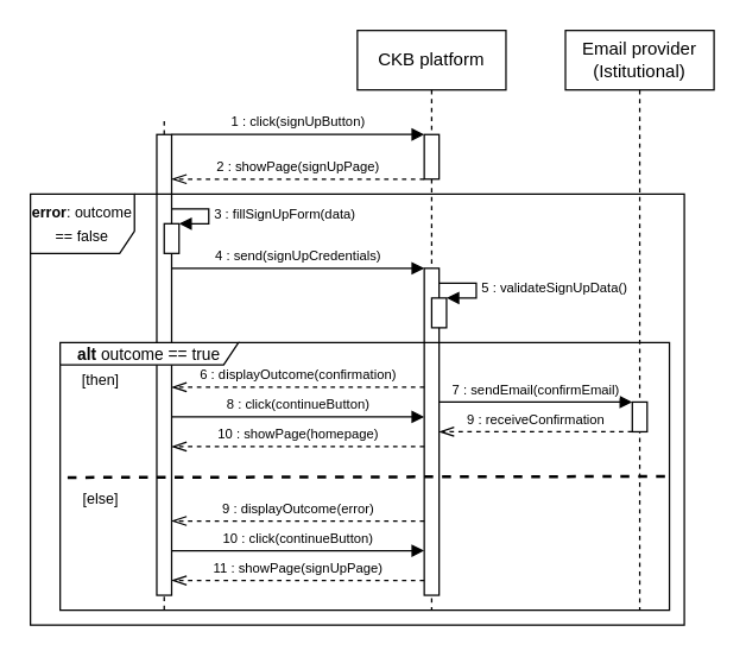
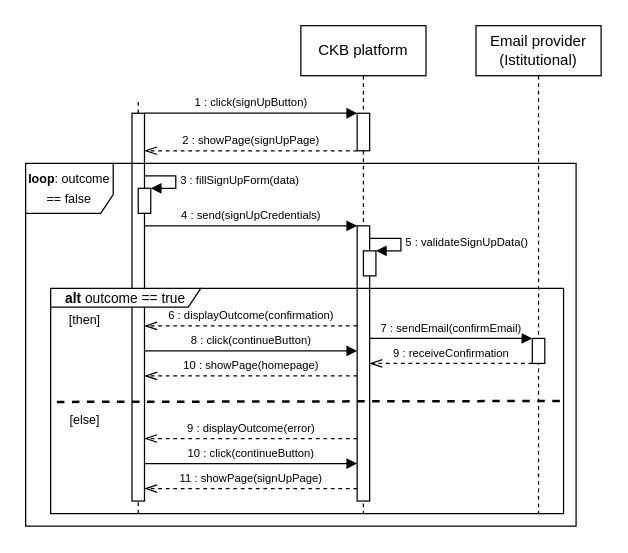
  <mxCell id="0" />
  <mxCell id="1" parent="0" />
  <mxCell id="2" value="CKB platform" style="shape=umlLifeline;perimeter=lifelinePerimeter;whiteSpace=wrap;html=1;container=0;dropTarget=0;collapsible=0;recursiveResize=0;outlineConnect=0;portConstraint=eastwest;newEdgeStyle={&quot;edgeStyle&quot;:&quot;elbowEdgeStyle&quot;,&quot;elbow&quot;:&quot;vertical&quot;,&quot;curved&quot;:0,&quot;rounded&quot;:0};" vertex="1" parent="1"><mxGeometry x="240" y="20" width="100" height="390" as="geometry" /></mxCell>
  <mxCell id="3" value="" style="html=1;points=[];perimeter=orthogonalPerimeter;outlineConnect=0;targetShapes=umlLifeline;portConstraint=eastwest;newEdgeStyle={&quot;edgeStyle&quot;:&quot;elbowEdgeStyle&quot;,&quot;elbow&quot;:&quot;vertical&quot;,&quot;curved&quot;:0,&quot;rounded&quot;:0};" vertex="1" parent="2"><mxGeometry x="45" y="70" width="10" height="30" as="geometry" /></mxCell>
  <mxCell id="4" value="" style="html=1;points=[];perimeter=orthogonalPerimeter;outlineConnect=0;targetShapes=umlLifeline;portConstraint=eastwest;newEdgeStyle={&quot;edgeStyle&quot;:&quot;elbowEdgeStyle&quot;,&quot;elbow&quot;:&quot;vertical&quot;,&quot;curved&quot;:0,&quot;rounded&quot;:0};" vertex="1" parent="2"><mxGeometry x="45" y="160" width="10" height="220" as="geometry" /></mxCell>
  <mxCell id="5" value="" style="html=1;points=[[0,0,0,0,5],[0,1,0,0,-5],[1,0,0,0,5],[1,1,0,0,-5]];perimeter=orthogonalPerimeter;outlineConnect=0;targetShapes=umlLifeline;portConstraint=eastwest;newEdgeStyle={&quot;curved&quot;:0,&quot;rounded&quot;:0};" vertex="1" parent="2"><mxGeometry x="50" y="180" width="10" height="20" as="geometry" /></mxCell>
  <mxCell id="6" value="&lt;font style=&quot;font-size: 9px;&quot;&gt;5 : validateSignUpData()&lt;/font&gt;" style="html=1;align=left;spacingLeft=2;endArrow=block;rounded=0;edgeStyle=orthogonalEdgeStyle;curved=0;rounded=0;" edge="1" parent="2" target="5" source="4"><mxGeometry relative="1" as="geometry"><mxPoint x="55" y="150" as="sourcePoint" /><Array as="points"><mxPoint x="80" y="170" /><mxPoint x="80" y="180" /></Array></mxGeometry></mxCell>
  <mxCell id="7" value="" style="endArrow=none;dashed=1;html=1;rounded=0;" edge="1" parent="1" source="9"><mxGeometry width="50" height="50" relative="1" as="geometry"><mxPoint x="110" y="330" as="sourcePoint" /><mxPoint x="110" y="80" as="targetPoint" /></mxGeometry></mxCell>
  <mxCell id="8" value="" style="endArrow=none;dashed=1;html=1;rounded=0;" edge="1" parent="1" target="9"><mxGeometry width="50" height="50" relative="1" as="geometry"><mxPoint x="110" y="410" as="sourcePoint" /><mxPoint x="110.07" y="340" as="targetPoint" /></mxGeometry></mxCell>
  <mxCell id="9" value="" style="html=1;points=[];perimeter=orthogonalPerimeter;outlineConnect=0;targetShapes=umlLifeline;portConstraint=eastwest;newEdgeStyle={&quot;edgeStyle&quot;:&quot;elbowEdgeStyle&quot;,&quot;elbow&quot;:&quot;vertical&quot;,&quot;curved&quot;:0,&quot;rounded&quot;:0};" vertex="1" parent="1"><mxGeometry x="105" y="90" width="10" height="310" as="geometry" /></mxCell>
  <mxCell id="10" value="&lt;font style=&quot;font-size: 9px;&quot;&gt;1 : click(signUpButton)&lt;/font&gt;" style="html=1;verticalAlign=bottom;endArrow=block;edgeStyle=elbowEdgeStyle;elbow=vertical;curved=0;rounded=0;" edge="1" parent="1" source="9" target="3"><mxGeometry relative="1" as="geometry"><mxPoint x="150" y="90" as="sourcePoint" /><Array as="points"><mxPoint x="230" y="90" /></Array><mxPoint x="315" y="90" as="targetPoint" /></mxGeometry></mxCell>
  <mxCell id="11" value="&lt;font style=&quot;font-size: 9px;&quot;&gt;2 : showPage(signUpPage)&lt;/font&gt;" style="html=1;verticalAlign=bottom;endArrow=openThin;dashed=1;endSize=8;edgeStyle=elbowEdgeStyle;elbow=vertical;curved=0;rounded=0;endFill=0;" edge="1" parent="1" source="3" target="9"><mxGeometry relative="1" as="geometry"><mxPoint x="150" y="120" as="targetPoint" /><Array as="points"><mxPoint x="205" y="120" /></Array><mxPoint x="280" y="120" as="sourcePoint" /></mxGeometry></mxCell>
  <mxCell id="12" value="" style="html=1;points=[[0,0,0,0,5],[0,1,0,0,-5],[1,0,0,0,5],[1,1,0,0,-5]];perimeter=orthogonalPerimeter;outlineConnect=0;targetShapes=umlLifeline;portConstraint=eastwest;newEdgeStyle={&quot;curved&quot;:0,&quot;rounded&quot;:0};" vertex="1" parent="1"><mxGeometry x="110" y="150" width="10" height="20" as="geometry" /></mxCell>
  <mxCell id="13" value="&lt;font style=&quot;font-size: 9px;&quot;&gt;4 : send(signUpCredentials)&lt;/font&gt;" style="html=1;verticalAlign=bottom;endArrow=block;edgeStyle=elbowEdgeStyle;elbow=vertical;curved=0;rounded=0;" edge="1" parent="1" target="4" source="9"><mxGeometry relative="1" as="geometry"><mxPoint x="120" y="170" as="sourcePoint" /><Array as="points"><mxPoint x="230" y="180" /></Array><mxPoint x="290" y="180" as="targetPoint" /></mxGeometry></mxCell>
  <mxCell id="14" value="&lt;font style=&quot;font-size: 9px;&quot;&gt;6 : displayOutcome(confirmation)&lt;/font&gt;" style="html=1;verticalAlign=bottom;endArrow=openThin;dashed=1;endSize=8;edgeStyle=elbowEdgeStyle;elbow=vertical;curved=0;rounded=0;endFill=0;" edge="1" parent="1"><mxGeometry relative="1" as="geometry"><mxPoint x="115" y="260" as="targetPoint" /><Array as="points"><mxPoint x="210" y="260" /></Array><mxPoint x="285" y="260" as="sourcePoint" /></mxGeometry></mxCell>
  <mxCell id="15" value="&lt;b&gt;alt &lt;/b&gt;outcome == true" style="shape=umlFrame;whiteSpace=wrap;html=1;pointerEvents=0;width=120;height=15;fontSize=11;" vertex="1" parent="1"><mxGeometry x="40" y="230" width="410" height="180" as="geometry" /></mxCell>
  <mxCell id="16" value="[then]" style="text;html=1;strokeColor=none;fillColor=none;align=center;verticalAlign=middle;whiteSpace=wrap;rounded=0;fontSize=10;" vertex="1" parent="1"><mxGeometry x="50" y="250" width="35" height="10" as="geometry" /></mxCell>
  <mxCell id="17" value="Email provider (Istitutional)" style="shape=umlLifeline;perimeter=lifelinePerimeter;whiteSpace=wrap;html=1;container=0;dropTarget=0;collapsible=0;recursiveResize=0;outlineConnect=0;portConstraint=eastwest;newEdgeStyle={&quot;edgeStyle&quot;:&quot;elbowEdgeStyle&quot;,&quot;elbow&quot;:&quot;vertical&quot;,&quot;curved&quot;:0,&quot;rounded&quot;:0};" vertex="1" parent="1"><mxGeometry x="380" y="20" width="100" height="390" as="geometry" /></mxCell>
  <mxCell id="18" value="" style="html=1;points=[];perimeter=orthogonalPerimeter;outlineConnect=0;targetShapes=umlLifeline;portConstraint=eastwest;newEdgeStyle={&quot;edgeStyle&quot;:&quot;elbowEdgeStyle&quot;,&quot;elbow&quot;:&quot;vertical&quot;,&quot;curved&quot;:0,&quot;rounded&quot;:0};" vertex="1" parent="17"><mxGeometry x="45" y="250" width="10" height="20" as="geometry" /></mxCell>
  <mxCell id="19" value="&lt;font style=&quot;font-size: 9px;&quot;&gt;7 : sendEmail(confirmEmail)&lt;/font&gt;" style="html=1;verticalAlign=bottom;endArrow=block;edgeStyle=elbowEdgeStyle;elbow=vertical;curved=0;rounded=0;" edge="1" parent="1" target="18"><mxGeometry relative="1" as="geometry"><mxPoint x="295" y="270" as="sourcePoint" /><Array as="points"><mxPoint x="415" y="270" /></Array><mxPoint x="475" y="270" as="targetPoint" /></mxGeometry></mxCell>
  <mxCell id="20" value="&lt;font style=&quot;font-size: 9px;&quot;&gt;9 : receiveConfirmation&lt;/font&gt;" style="html=1;verticalAlign=bottom;endArrow=openThin;dashed=1;endSize=8;edgeStyle=elbowEdgeStyle;elbow=vertical;curved=0;rounded=0;endFill=0;" edge="1" parent="1" source="18"><mxGeometry relative="1" as="geometry"><mxPoint x="295" y="290" as="targetPoint" /><Array as="points"><mxPoint x="390" y="290" /></Array><mxPoint x="470" y="290" as="sourcePoint" /></mxGeometry></mxCell>
  <mxCell id="21" value="" style="endArrow=none;dashed=1;html=1;rounded=0;exitX=0.001;exitY=0.409;exitDx=0;exitDy=0;exitPerimeter=0;strokeWidth=2;" edge="1" parent="1"><mxGeometry width="50" height="50" relative="1" as="geometry"><mxPoint x="45" y="320.75" as="sourcePoint" /><mxPoint x="450" y="320" as="targetPoint" /></mxGeometry></mxCell>
  <mxCell id="22" value="[else]" style="text;html=1;strokeColor=none;fillColor=none;align=center;verticalAlign=middle;whiteSpace=wrap;rounded=0;fontSize=10;" vertex="1" parent="1"><mxGeometry x="50" y="330" width="35" height="10" as="geometry" /></mxCell>
  <mxCell id="23" value="&lt;font style=&quot;font-size: 9px;&quot;&gt;9 : displayOutcome(error)&lt;/font&gt;" style="html=1;verticalAlign=bottom;endArrow=openThin;dashed=1;endSize=8;edgeStyle=elbowEdgeStyle;elbow=vertical;curved=0;rounded=0;endFill=0;" edge="1" parent="1"><mxGeometry relative="1" as="geometry"><mxPoint x="115" y="350" as="targetPoint" /><Array as="points"><mxPoint x="210" y="350" /></Array><mxPoint x="285" y="350" as="sourcePoint" /></mxGeometry></mxCell>
  <mxCell id="24" value="&lt;font style=&quot;font-size: 9px;&quot;&gt;3 : fillSignUpForm(data)&lt;/font&gt;" style="html=1;align=left;spacingLeft=2;endArrow=block;rounded=0;edgeStyle=orthogonalEdgeStyle;curved=0;rounded=0;" edge="1" parent="1" target="12" source="9"><mxGeometry relative="1" as="geometry"><mxPoint x="120" y="140" as="sourcePoint" /><Array as="points"><mxPoint x="140" y="140" /><mxPoint x="140" y="150" /></Array><mxPoint x="125" y="170" as="targetPoint" /></mxGeometry></mxCell>
- <mxCell id="25" value="&lt;p style=&quot;line-height: 120%;&quot;&gt;&lt;font style=&quot;font-size: 10px;&quot;&gt;&lt;b&gt;error&lt;/b&gt;: outcome == false&lt;/font&gt;&lt;/p&gt;" style="shape=umlFrame;whiteSpace=wrap;html=1;pointerEvents=0;width=70;height=40;verticalAlign=middle;horizontal=1;labelPosition=center;verticalLabelPosition=middle;align=center;" vertex="1" parent="1"><mxGeometry x="20" y="130" width="440" height="290" as="geometry" /></mxCell>
+ <mxCell id="25" value="&lt;p style=&quot;line-height: 120%;&quot;&gt;&lt;font style=&quot;font-size: 10px;&quot;&gt;&lt;b&gt;loop&lt;/b&gt;: outcome == false&lt;/font&gt;&lt;/p&gt;" style="shape=umlFrame;whiteSpace=wrap;html=1;pointerEvents=0;width=70;height=40;verticalAlign=middle;horizontal=1;labelPosition=center;verticalLabelPosition=middle;align=center;" vertex="1" parent="1"><mxGeometry x="20" y="130" width="440" height="290" as="geometry" /></mxCell>
  <mxCell id="26" value="&lt;font style=&quot;font-size: 9px;&quot;&gt;8 : click(continueButton)&lt;/font&gt;" style="html=1;verticalAlign=bottom;endArrow=block;edgeStyle=elbowEdgeStyle;elbow=vertical;curved=0;rounded=0;" edge="1" parent="1" source="9" target="4"><mxGeometry relative="1" as="geometry"><mxPoint x="115" y="280" as="sourcePoint" /><Array as="points"><mxPoint x="230" y="280" /></Array><mxPoint x="325" y="280" as="targetPoint" /></mxGeometry></mxCell>
  <mxCell id="27" value="&lt;font style=&quot;font-size: 9px;&quot;&gt;10 : showPage(homepage)&lt;/font&gt;" style="html=1;verticalAlign=bottom;endArrow=openThin;dashed=1;endSize=8;edgeStyle=elbowEdgeStyle;elbow=vertical;curved=0;rounded=0;endFill=0;" edge="1" parent="1" source="4" target="9"><mxGeometry relative="1" as="geometry"><mxPoint x="115" y="300" as="targetPoint" /><Array as="points"><mxPoint x="210" y="300" /></Array><mxPoint x="325" y="300" as="sourcePoint" /></mxGeometry></mxCell>
  <mxCell id="28" value="&lt;font style=&quot;font-size: 9px;&quot;&gt;10 : click(continueButton)&lt;/font&gt;" style="html=1;verticalAlign=bottom;endArrow=block;edgeStyle=elbowEdgeStyle;elbow=vertical;curved=0;rounded=0;" edge="1" parent="1" source="9" target="4"><mxGeometry x="-0.002" relative="1" as="geometry"><mxPoint x="115" y="370" as="sourcePoint" /><Array as="points"><mxPoint x="230" y="370" /></Array><mxPoint x="325" y="370" as="targetPoint" /><mxPoint as="offset" /></mxGeometry></mxCell>
  <mxCell id="29" value="&lt;font style=&quot;font-size: 9px;&quot;&gt;11 : showPage(signUpPage)&lt;/font&gt;" style="html=1;verticalAlign=bottom;endArrow=openThin;dashed=1;endSize=8;edgeStyle=elbowEdgeStyle;elbow=vertical;curved=0;rounded=0;endFill=0;" edge="1" parent="1" source="4" target="9"><mxGeometry relative="1" as="geometry"><mxPoint x="115" y="390" as="targetPoint" /><Array as="points"><mxPoint x="210" y="390" /></Array><mxPoint x="325" y="390" as="sourcePoint" /></mxGeometry></mxCell>
